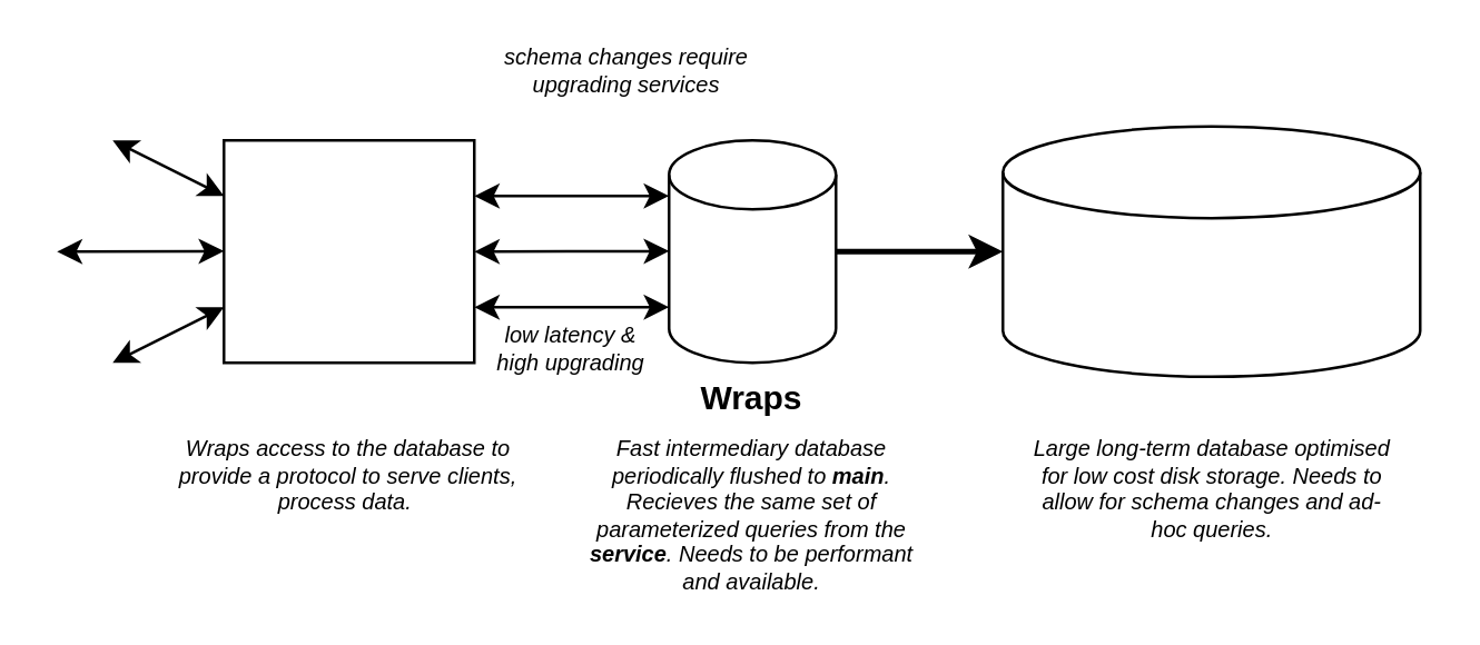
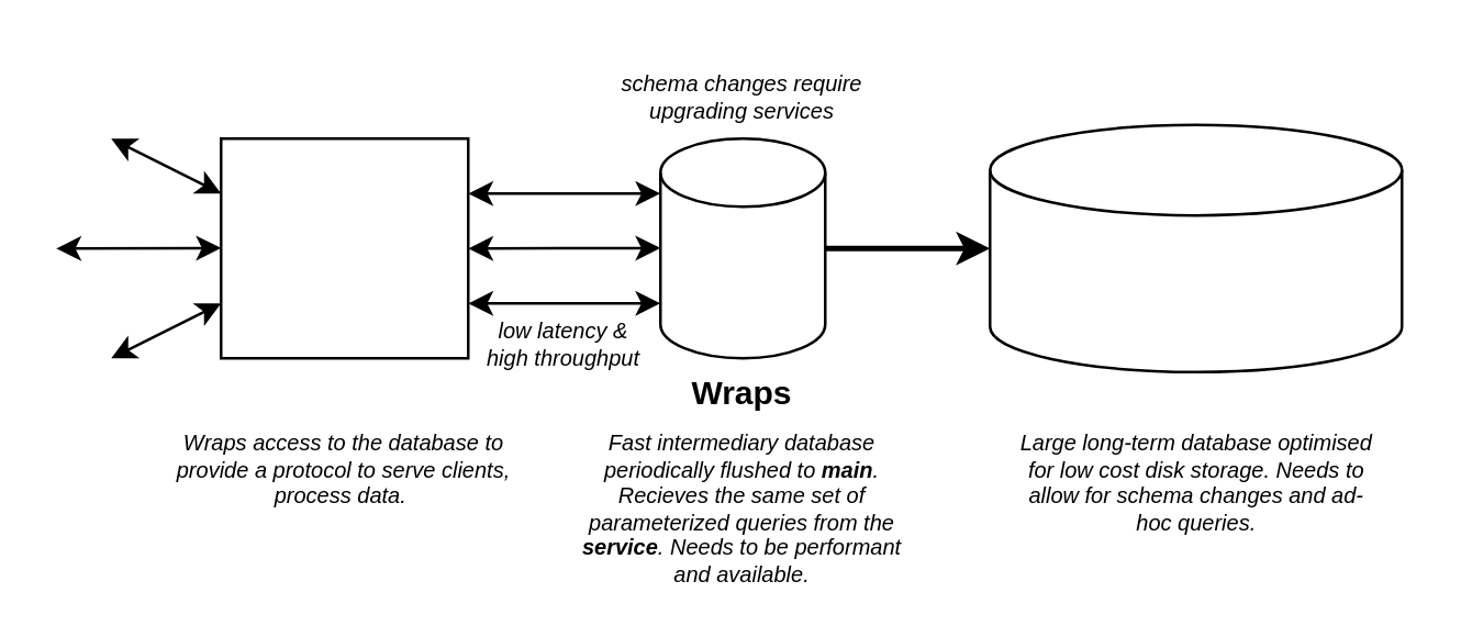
  <mxCell id="0" />
  <mxCell id="1" parent="0" />
  <mxCell id="2" style="edgeStyle=orthogonalEdgeStyle;rounded=0;orthogonalLoop=1;jettySize=auto;html=1;exitX=1;exitY=0.5;exitDx=0;exitDy=0;exitPerimeter=0;entryX=0;entryY=0.5;entryDx=0;entryDy=0;entryPerimeter=0;strokeWidth=2;" parent="1" source="3" target="4" edge="1"><mxGeometry relative="1" as="geometry" /></mxCell>
  <mxCell id="3" value="" style="shape=cylinder3;whiteSpace=wrap;html=1;boundedLbl=1;backgroundOutline=1;size=12.41;" parent="1" vertex="1"><mxGeometry x="240" y="50" width="60" height="80" as="geometry" /></mxCell>
  <mxCell id="4" value="" style="shape=cylinder3;whiteSpace=wrap;html=1;boundedLbl=1;backgroundOutline=1;size=16.481;" parent="1" vertex="1"><mxGeometry x="360" y="45" width="150" height="90" as="geometry" /></mxCell>
  <mxCell id="5" value="" style="rounded=0;whiteSpace=wrap;html=1;" parent="1" vertex="1"><mxGeometry x="80" y="50" width="90" height="80" as="geometry" /></mxCell>
  <mxCell id="6" value="" style="endArrow=classic;startArrow=classic;html=1;rounded=0;" parent="1" edge="1"><mxGeometry width="50" height="50" relative="1" as="geometry"><mxPoint x="170" y="90" as="sourcePoint" /><mxPoint x="240" y="89.85" as="targetPoint" /></mxGeometry></mxCell>
  <mxCell id="7" value="" style="endArrow=classic;startArrow=classic;html=1;rounded=0;" parent="1" edge="1"><mxGeometry width="50" height="50" relative="1" as="geometry"><mxPoint x="170" y="110" as="sourcePoint" /><mxPoint x="240" y="110" as="targetPoint" /></mxGeometry></mxCell>
  <mxCell id="8" value="" style="endArrow=classic;startArrow=classic;html=1;rounded=0;" parent="1" edge="1"><mxGeometry width="50" height="50" relative="1" as="geometry"><mxPoint x="170" y="70" as="sourcePoint" /><mxPoint x="240" y="70" as="targetPoint" /></mxGeometry></mxCell>
  <mxCell id="9" value="Wraps" style="text;html=1;strokeColor=none;fillColor=none;align=center;verticalAlign=middle;whiteSpace=wrap;rounded=0;fontStyle=1" parent="1" vertex="1"><mxGeometry x="240" y="135" width="60" height="15" as="geometry" /></mxCell>
  <mxCell id="10" value="" style="endArrow=classic;startArrow=classic;html=1;rounded=0;" parent="1" edge="1"><mxGeometry width="50" height="50" relative="1" as="geometry"><mxPoint x="40" y="50" as="sourcePoint" /><mxPoint x="80" y="70" as="targetPoint" /></mxGeometry></mxCell>
  <mxCell id="11" value="" style="endArrow=classic;startArrow=classic;html=1;rounded=0;" parent="1" edge="1"><mxGeometry width="50" height="50" relative="1" as="geometry"><mxPoint x="20" y="90" as="sourcePoint" /><mxPoint x="80" y="89.85" as="targetPoint" /></mxGeometry></mxCell>
  <mxCell id="12" value="" style="endArrow=classic;startArrow=classic;html=1;rounded=0;" parent="1" edge="1"><mxGeometry width="50" height="50" relative="1" as="geometry"><mxPoint x="40" y="130" as="sourcePoint" /><mxPoint x="80" y="110" as="targetPoint" /></mxGeometry></mxCell>
  <mxCell id="13" value="Large long-term database optimised for low cost disk storage. Needs to allow for schema changes and ad-hoc queries." style="text;html=1;strokeColor=none;fillColor=none;align=center;verticalAlign=top;whiteSpace=wrap;rounded=0;fontStyle=2;fontSize=8;" parent="1" vertex="1"><mxGeometry x="367.5" y="150" width="135" height="40" as="geometry" /></mxCell>
  <mxCell id="14" value="Fast intermediary database periodically flushed to &lt;b&gt;main&lt;/b&gt;. Recieves the same set of parameterized queries from the &lt;b&gt;service&lt;/b&gt;. Needs to be performant and available." style="text;html=1;strokeColor=none;fillColor=none;align=center;verticalAlign=top;whiteSpace=wrap;rounded=0;fontStyle=2;fontSize=8;" parent="1" vertex="1"><mxGeometry x="205" y="150" width="130" height="60" as="geometry" /></mxCell>
  <mxCell id="15" value="Wraps access to the database to provide a protocol to serve clients, process data.&amp;nbsp;" style="text;html=1;strokeColor=none;fillColor=none;align=center;verticalAlign=top;whiteSpace=wrap;rounded=0;fontStyle=2;fontSize=8;" parent="1" vertex="1"><mxGeometry x="60" y="150" width="130" height="60" as="geometry" /></mxCell>
- <mxCell id="16" value="schema changes require upgrading services" style="text;html=1;strokeColor=none;fillColor=none;align=center;verticalAlign=middle;whiteSpace=wrap;rounded=0;fontSize=8;fontStyle=2" parent="1" vertex="1"><mxGeometry x="180" y="10" width="90" height="30" as="geometry" /></mxCell>
- <mxCell id="17" value="low latency &amp;amp; &lt;br&gt;high upgrading" style="text;html=1;strokeColor=none;fillColor=none;align=center;verticalAlign=middle;whiteSpace=wrap;rounded=0;fontSize=8;fontStyle=2" parent="1" vertex="1"><mxGeometry x="170" y="110" width="70" height="30" as="geometry" /></mxCell>
+ <mxCell id="16" value="schema changes require upgrading services" style="text;html=1;strokeColor=none;fillColor=none;align=center;verticalAlign=middle;whiteSpace=wrap;rounded=0;fontSize=8;fontStyle=2" parent="1" vertex="1"><mxGeometry x="225" y="20" width="90" height="30" as="geometry" /></mxCell>
+ <mxCell id="17" value="low latency &amp;amp; &lt;br&gt;high throughput" style="text;html=1;strokeColor=none;fillColor=none;align=center;verticalAlign=middle;whiteSpace=wrap;rounded=0;fontSize=8;fontStyle=2" parent="1" vertex="1"><mxGeometry x="170" y="110" width="70" height="30" as="geometry" /></mxCell>
